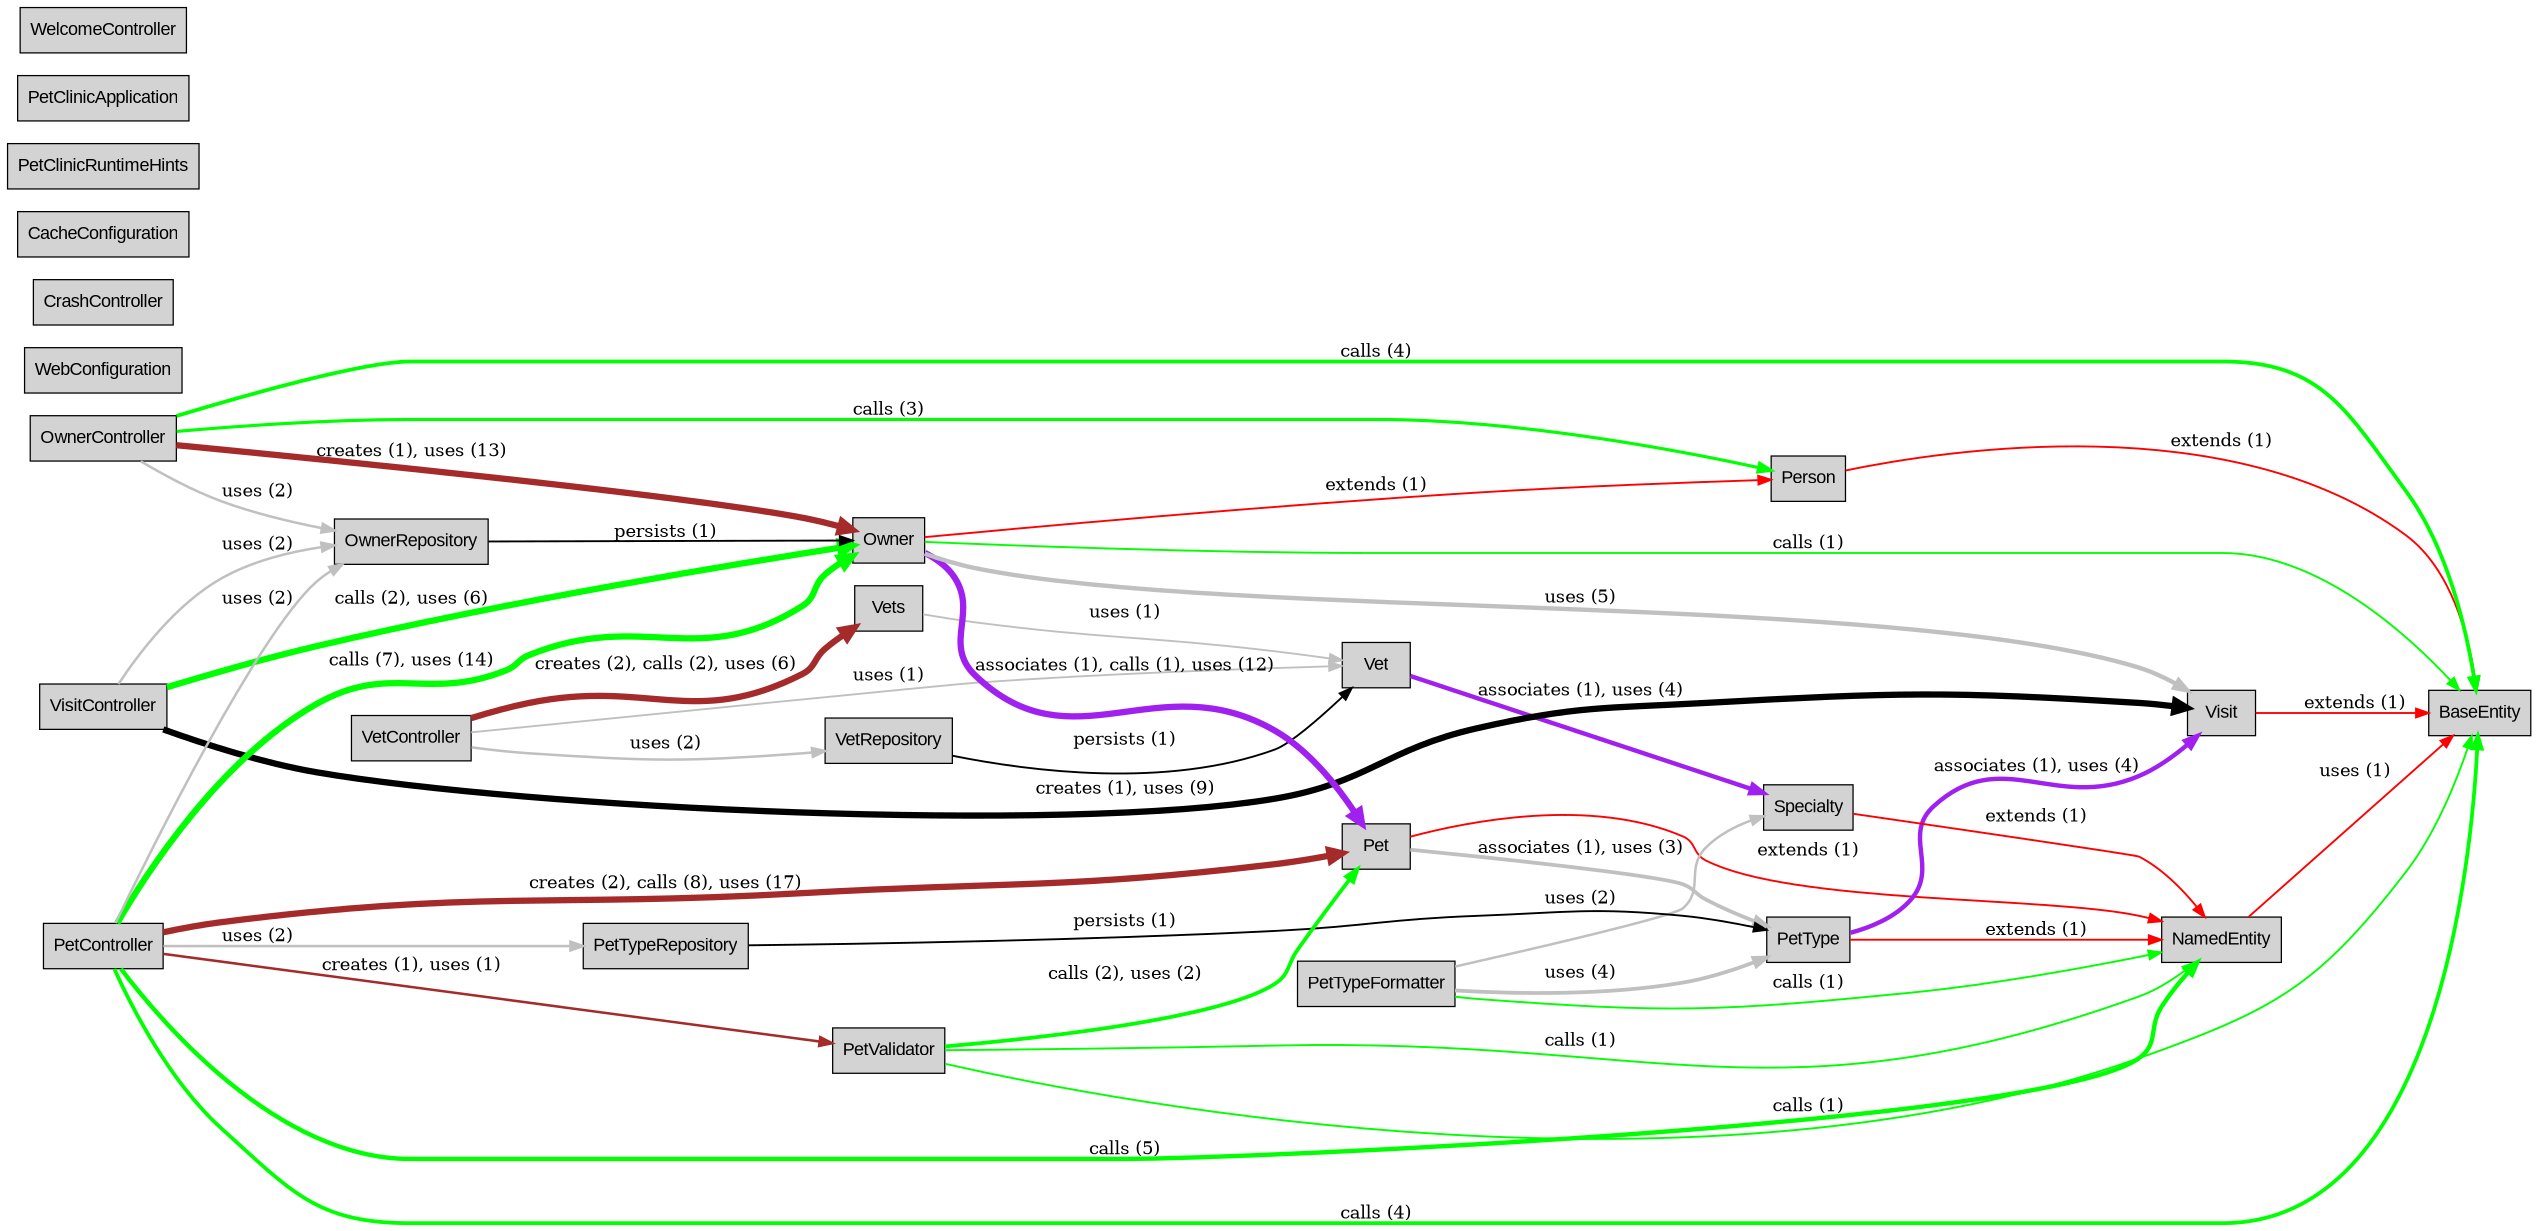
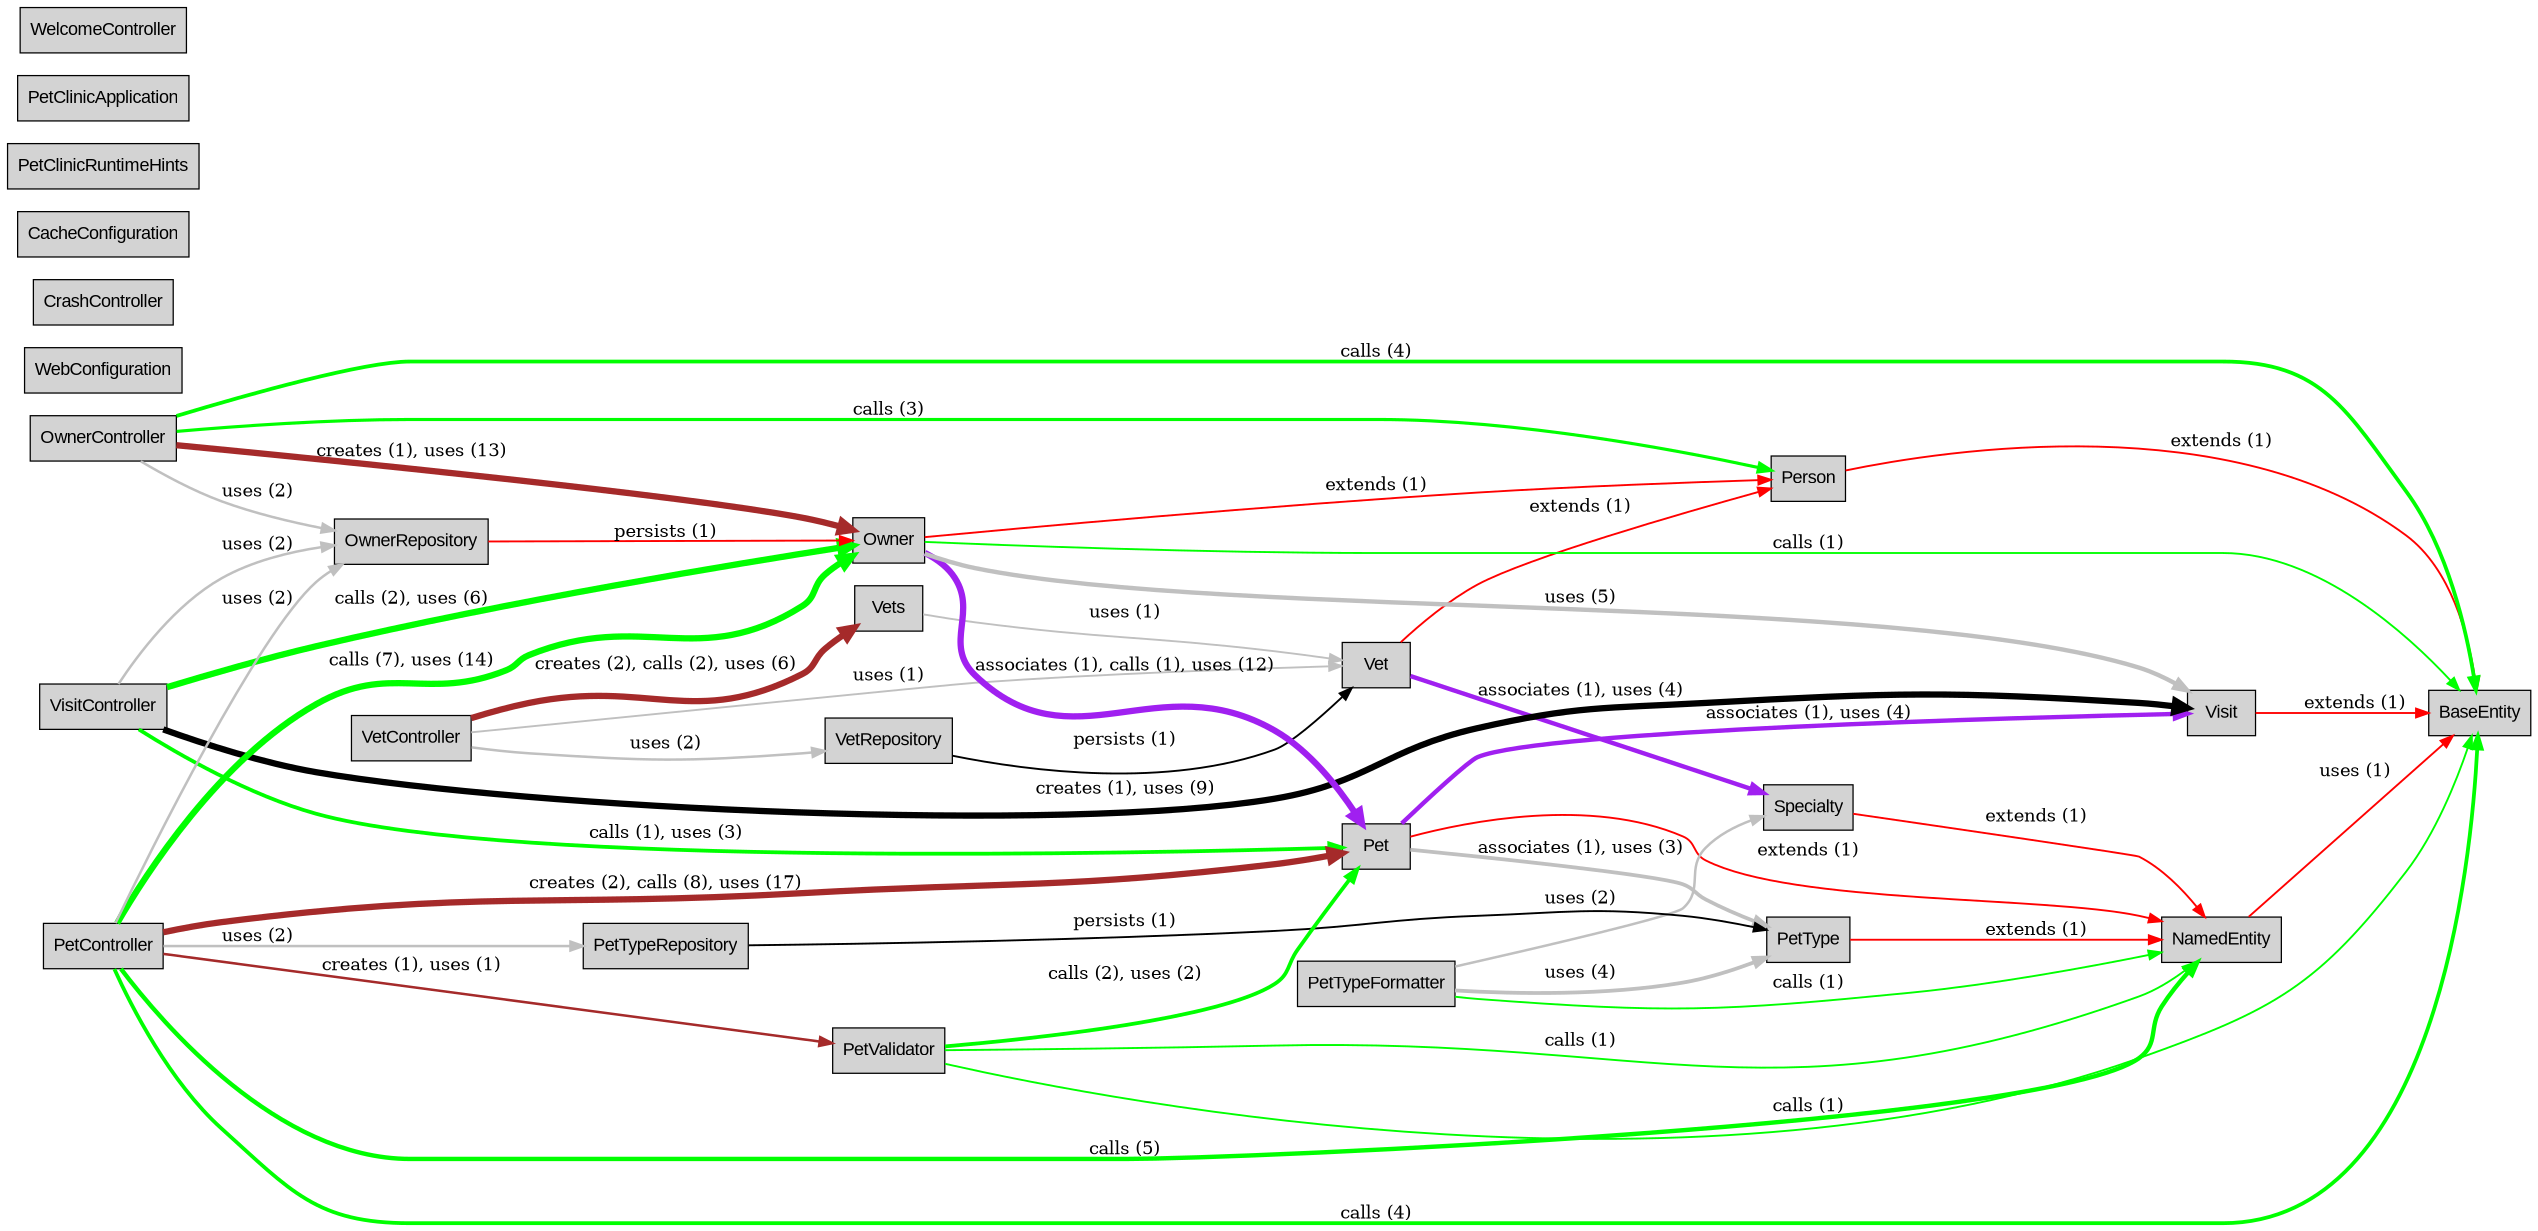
  digraph {
    rankdir=LR
    node [fontname=Arial shape=rectangle style=filled]
    edge [arrowhead=normal color=green penwidth=1.5 style=solid]
    n1 [label=Pet]
    n2 [label=PetType]
    n3 [label=NamedEntity]
    n4 [label=Visit]
    n5 [label=BaseEntity]
    n6 [label=WebConfiguration]
    n7 [label=CrashController]
    n8 [label=Specialty]
    n9 [label=PetTypeFormatter]
    n10 [label=PetTypeRepository]
    n11 [label=VetController]
    n12 [label=Vets]
    n13 [label=Vet]
    n14 [label=VetRepository]
    n15 [label=Person]
    n16 [label=PetValidator]
    n17 [label=CacheConfiguration]
    n18 [label=VisitController]
    n19 [label=Owner]
    n20 [label=OwnerRepository]
    n21 [label=PetClinicRuntimeHints]
    n22 [label=PetClinicApplication]
    n23 [label=WelcomeController]
    n24 [label=PetController]
    n25 [label=OwnerController]
    n1 -> n2 [color=gray label="associates (1), uses (3)" penwidth=3.0]
    n1 -> n3 [color=red label="extends (1)"]
-   n2 -> n4 [color=purple label="associates (1), uses (4)" penwidth=3.5]
+   n1 -> n4 [color=purple label="associates (1), uses (4)" penwidth=3.5]
    n2 -> n3 [color=red label="extends (1)"]
    n3 -> n5 [color=red label="uses (1)"]
    n4 -> n5 [color=red label="extends (1)"]
    n8 -> n3 [color=red label="extends (1)"]
    n9 -> n2 [color=gray label="uses (4)" penwidth=3.0]
    n9 -> n3 [label="calls (1)"]
    n9 -> n8 [color=gray label="uses (2)" penwidth=2.0]
    n10 -> n2 [color=black label="persists (1)"]
    n11 -> n12 [color=brown label="creates (2), calls (2), uses (6)" penwidth=5.0]
    n11 -> n13 [color=gray label="uses (1)"]
    n11 -> n14 [color=gray label="uses (2)" penwidth=2.0]
    n12 -> n13 [color=gray label="uses (1)"]
    n13 -> n8 [color=purple label="associates (1), uses (4)" penwidth=3.5]
+   n13 -> n15 [color=red label="extends (1)"]
    n14 -> n13 [color=black label="persists (1)"]
    n15 -> n5 [color=red label="extends (1)"]
    n16 -> n1 [label="calls (2), uses (2)" penwidth=3.0]
    n16 -> n3 [label="calls (1)"]
    n16 -> n5 [label="calls (1)"]
+   n18 -> n1 [label="calls (1), uses (3)" penwidth=3.0]
    n18 -> n4 [color=black label="creates (1), uses (9)" penwidth=5.0]
    n18 -> n19 [label="calls (2), uses (6)" penwidth=5.0]
    n18 -> n20 [color=gray label="uses (2)" penwidth=2.0]
    n19 -> n1 [color=purple label="associates (1), calls (1), uses (12)" penwidth=5.0]
    n19 -> n4 [color=gray label="uses (5)" penwidth=3.5]
    n19 -> n5 [label="calls (1)"]
    n19 -> n15 [color=red label="extends (1)"]
-   n20 -> n19 [color=black label="persists (1)"]
+   n20 -> n19 [color=red label="persists (1)"]
    n24 -> n1 [color=brown label="creates (2), calls (8), uses (17)" penwidth=5.0]
    n24 -> n3 [label="calls (5)" penwidth=3.5]
    n24 -> n5 [label="calls (4)" penwidth=3.0]
    n24 -> n10 [color=gray label="uses (2)" penwidth=2.0]
    n24 -> n16 [color=brown label="creates (1), uses (1)" penwidth=2.0]
    n24 -> n19 [label="calls (7), uses (14)" penwidth=5.0]
    n24 -> n20 [color=gray label="uses (2)" penwidth=2.0]
    n25 -> n5 [label="calls (4)" penwidth=3.0]
    n25 -> n15 [label="calls (3)" penwidth=2.5]
    n25 -> n19 [color=brown label="creates (1), uses (13)" penwidth=5.0]
    n25 -> n20 [color=gray label="uses (2)" penwidth=2.0]
  }
